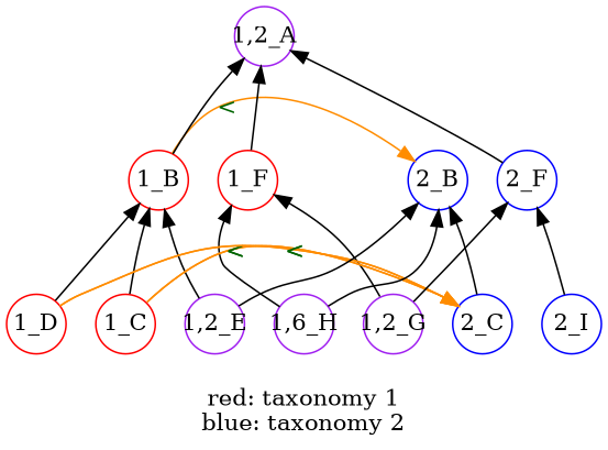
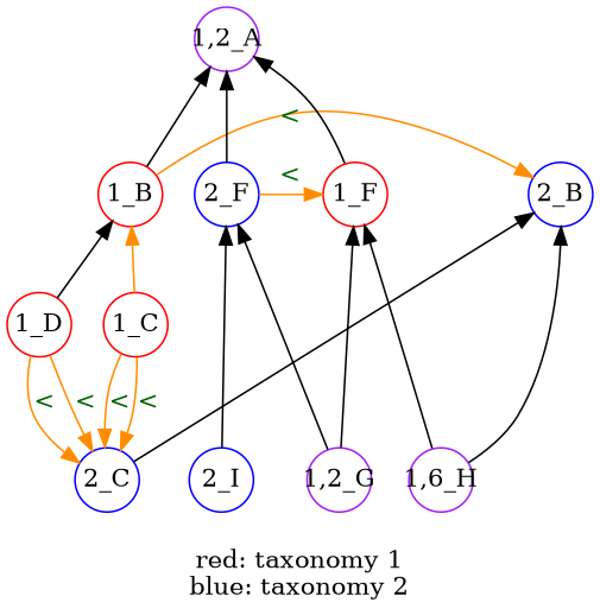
  digraph {
    label="\nred: taxonomy 1\nblue: taxonomy 2\n"
    rankdir=TD
    node [color=red fixedsize=true shape=circle style=solid]
    edge [concentrate=true dir=back]
    "1_B"
    "1_F"
-   "1,2_E" [color=purple]
    "1_C"
    "1_D"
    "1,2_G" [color=purple]
    n7 [color=purple label="1,6_H"]
    "2_B" [color=blue]
    "2_F" [color=blue]
    "2_C" [color=blue]
    "2_I" [color=blue]
    "1,2_A" [color=purple]
    subgraph sub_1 {
      "1_B"
      "1_F"
    }
    subgraph sub_2 {
      rank=same
      "1_B"
      "1_F"
    }
    subgraph sub_3 {
-     "1,2_E"
      "1_C"
      "1_D"
    }
    subgraph sub_4 {
      rank=same
-     "1,2_E"
      "1_C"
      "1_D"
    }
    subgraph sub_5 {
      "1,2_G"
      n7
    }
    subgraph sub_6 {
      rank=same
      "1,2_G"
      n7
    }
    subgraph sub_7 {
      "2_B"
      "2_F"
    }
    subgraph sub_8 {
      rank=same
      "2_B"
      "2_F"
    }
    subgraph sub_9 {
-     "1,2_E"
      n7
      "2_C"
    }
    subgraph sub_10 {
      rank=same
-     "1,2_E"
      n7
      "2_C"
    }
    subgraph sub_11 {
      "1,2_G"
      "2_I"
    }
    subgraph sub_12 {
      rank=same
      "1,2_G"
      "2_I"
    }
    subgraph sub_13 {
      rank=same
      "1_B"
      "2_B"
    }
    subgraph sub_14 {
      rank=same
      "1_F"
      "2_F"
    }
-   "1_B" -> "1,2_E"
-   "1_B" -> "1_C"
+   "1_B" -> "1_C" [color=darkorange]
    "1_B" -> "1_D"
    "1_B" -> "2_B" [color=darkorange dir=forward fontcolor=darkgreen label="<"]
    "1_F" -> "1,2_G"
    "1_F" -> n7
    "1_F" -> "2_B" [color=navy dir=none fontcolor=navy label=overlaps style=invis]
    "1_C" -> "2_C" [color=darkorange dir=forward fontcolor=darkgreen label="<"]
    "1_C" -> "2_C" [color=darkorange dir=forward fontcolor=darkgreen label="<"]
    "1_D" -> "2_C" [color=darkorange dir=forward fontcolor=darkgreen label="<"]
    "1_D" -> "2_C" [color=darkorange dir=forward fontcolor=darkgreen label="<"]
-   "2_B" -> "1,2_E"
    "2_B" -> n7
    "2_B" -> "2_C"
+   "2_F" -> "1_F" [color=darkorange dir=forward fontcolor=darkgreen label="<"]
    "2_F" -> "1,2_G"
    "2_F" -> "2_I"
    "1,2_A" -> "1_B"
    "1,2_A" -> "1_F"
    "1,2_A" -> "2_F"
  }
